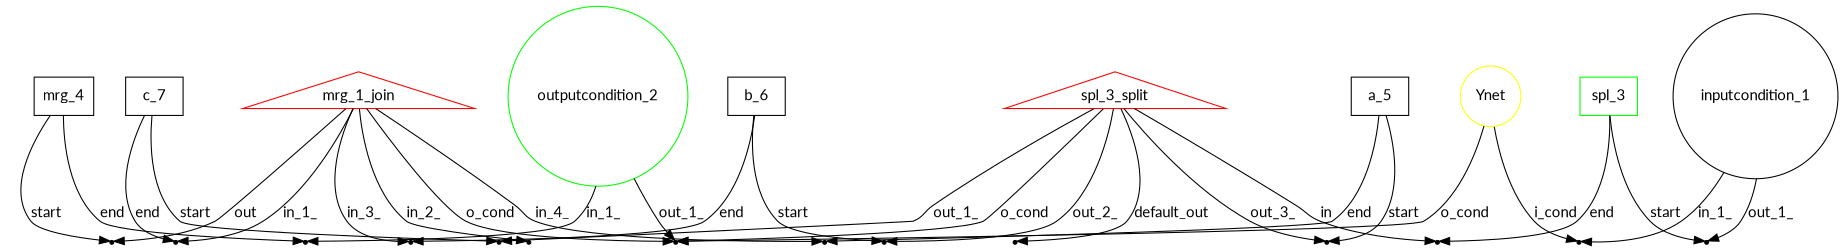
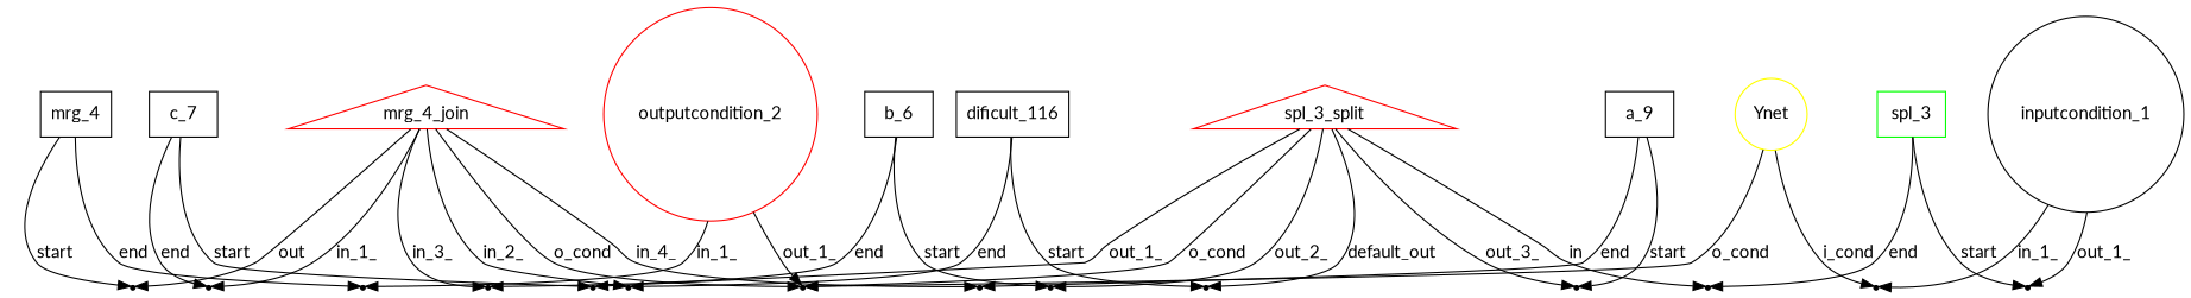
  digraph {
    fontname=Lato
    node [fontname=Lato shape=point]
    edge [fontname=Lato]
-   mrg_4_join [color=red shape=triangle label=mrg_1_join]
+   mrg_4_join [color=red shape=triangle]
    _c_7_mrg_4_join
    _dificult_116_mrg_4_join
    _b_6_mrg_4_join
    _a_5_mrg_4_join
    _mrg_4_mrg_4_join
    _spl_3_split_Ynet_mrg_4_join_outputcondition_2
+   dificult_116 [shape=box]
    _spl_3_split_dificult_116
    b_6 [shape=box]
    _spl_3_split_b_6
-   a_5 [shape=box]
+   a_5 [shape=box label=a_9]
    _spl_3_split_a_5
-   outputcondition_2 [color=green shape=circle]
+   outputcondition_2 [color=red shape=circle]
    _mrg_4_outputcondition_2
    c_7 [shape=box]
    _spl_3_split_c_7
    spl_3_split [color=red shape=triangle]
    _spl_3_spl_3_split
    mrg_4 [shape=box]
    spl_3 [color=green shape=box]
    _inputcondition_1_spl_3
    inputcondition_1 [color=black shape=circle]
    _inputcondition_1_Ynet
    Ynet [color=yellow shape=circle]
    mrg_4_join -> _c_7_mrg_4_join [label=in_1_]
    mrg_4_join -> _dificult_116_mrg_4_join [label=in_2_]
    mrg_4_join -> _b_6_mrg_4_join [label=in_3_]
    mrg_4_join -> _a_5_mrg_4_join [label=in_4_]
    mrg_4_join -> _mrg_4_mrg_4_join [label=out]
    mrg_4_join -> _spl_3_split_Ynet_mrg_4_join_outputcondition_2 [label=o_cond]
+   dificult_116 -> _dificult_116_mrg_4_join [label=end]
+   dificult_116 -> _spl_3_split_dificult_116 [label=start]
    b_6 -> _b_6_mrg_4_join [label=end]
    b_6 -> _spl_3_split_b_6 [label=start]
    a_5 -> _a_5_mrg_4_join [label=end]
    a_5 -> _spl_3_split_a_5 [label=start]
    outputcondition_2 -> _spl_3_split_Ynet_mrg_4_join_outputcondition_2 [label=out_1_]
    outputcondition_2 -> _mrg_4_outputcondition_2 [label=in_1_]
    c_7 -> _c_7_mrg_4_join [label=end]
    c_7 -> _spl_3_split_c_7 [label=start]
    spl_3_split -> _spl_3_split_Ynet_mrg_4_join_outputcondition_2 [label=o_cond]
    spl_3_split -> _spl_3_split_dificult_116 [label=default_out]
    spl_3_split -> _spl_3_split_b_6 [label=out_2_]
    spl_3_split -> _spl_3_split_a_5 [label=out_3_]
    spl_3_split -> _spl_3_split_c_7 [label=out_1_]
    spl_3_split -> _spl_3_spl_3_split [label=in]
    mrg_4 -> _mrg_4_mrg_4_join [label=start]
    mrg_4 -> _mrg_4_outputcondition_2 [label=end]
    spl_3 -> _spl_3_spl_3_split [label=end]
    spl_3 -> _inputcondition_1_spl_3 [label=start]
    inputcondition_1 -> _inputcondition_1_spl_3 [label=out_1_]
    inputcondition_1 -> _inputcondition_1_Ynet [label=in_1_]
    Ynet -> _spl_3_split_Ynet_mrg_4_join_outputcondition_2 [label=o_cond]
    Ynet -> _inputcondition_1_Ynet [label=i_cond]
  }
